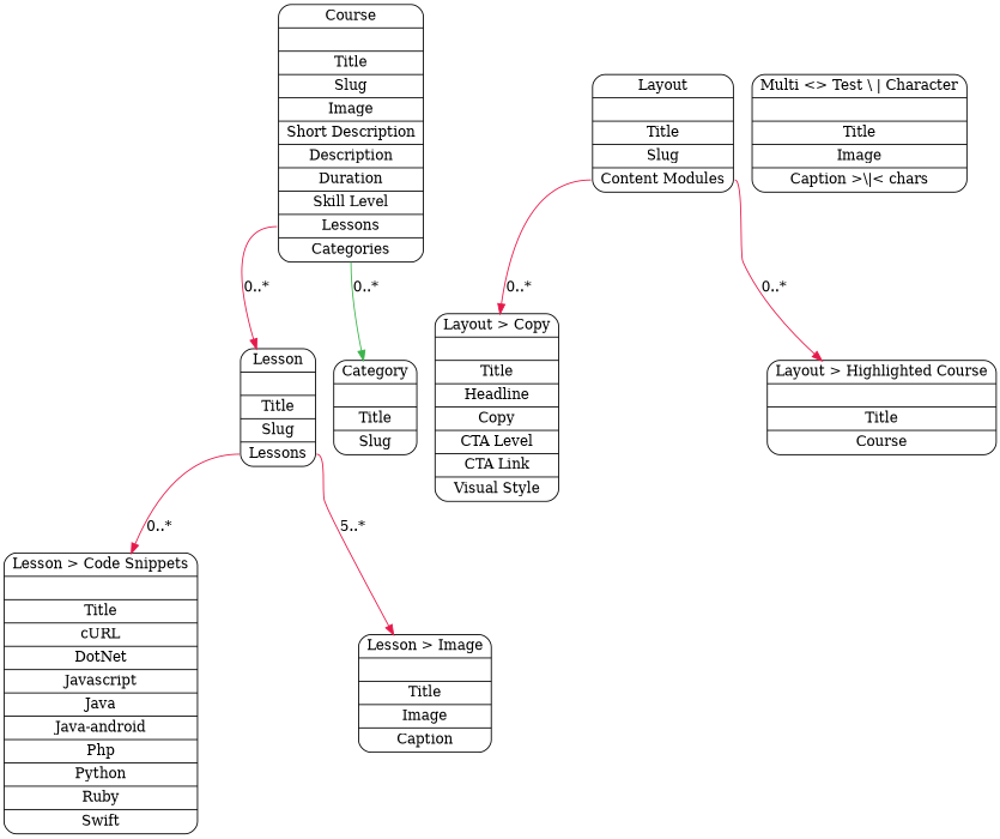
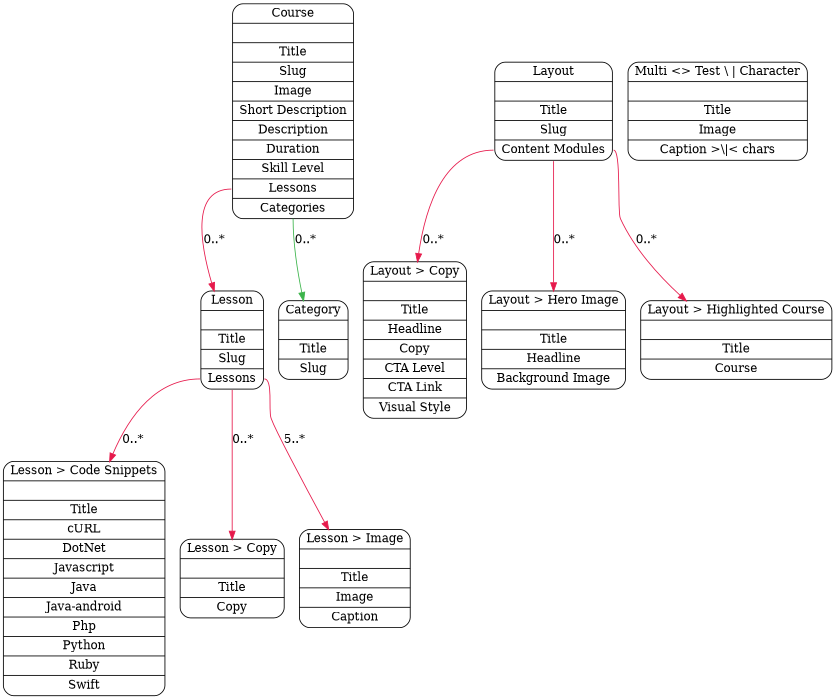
  digraph {
    node [shape=Mrecord]
    edge [color="#e6194B" dir=forward tailport=modules]
    n1 [label="{Course |          | <title> Title|<slug> Slug|<image> Image|<shortDescription> Short Description|<description> Description|<duration> Duration|<skillLevel> Skill Level|<lessons> Lessons|<categories> Categories}"]
    n2 [label="{Lesson |          | <title> Title|<slug> Slug|<modules> Lessons}"]
    n3 [label="{Category |          | <title> Title|<slug> Slug}"]
    n4 [label="{Lesson \> Code Snippets |          | <title> Title|<curl> cURL|<dotNet> DotNet|<javascript> Javascript|<java> Java|<javaAndroid> Java-android|<php> Php|<python> Python|<ruby> Ruby|<swift> Swift}"]
+   n5 [label="{Lesson \> Copy |          | <title> Title|<copy> Copy}"]
    n6 [label="{Lesson \> Image |          | <title> Title|<image> Image|<caption> Caption}"]
    n7 [label="{Layout \> Copy |          | <title> Title|<headline> Headline|<copy> Copy|<ctaTitle> CTA Level|<ctaLink> CTA Link|<visualStyle> Visual Style}"]
+   n8 [label="{Layout \> Hero Image |          | <title> Title|<headline> Headline|<backgroundImage> Background Image}"]
    n9 [label="{Layout \> Highlighted Course |          | <title> Title|<course> Course}"]
    n10 [label="{Layout |          | <title> Title|<slug> Slug|<contentModules> Content Modules}"]
    n11 [label="{Multi \<\> Test \\ \| Character |          | <title> Title|<image> Image|<caption> Caption \>\\\|\< chars}"]
    n1 -> n2 [label="0..*" tailport=lessons]
    n1 -> n3 [color="#3cb44b" label="0..*" tailport=categories]
    n2 -> n4 [label="0..*"]
+   n2 -> n5 [label="0..*"]
    n2 -> n6 [label="5..*"]
    n10 -> n7 [label="0..*" tailport=contentModules]
+   n10 -> n8 [label="0..*" tailport=contentModules]
    n10 -> n9 [label="0..*" tailport=contentModules]
  }
